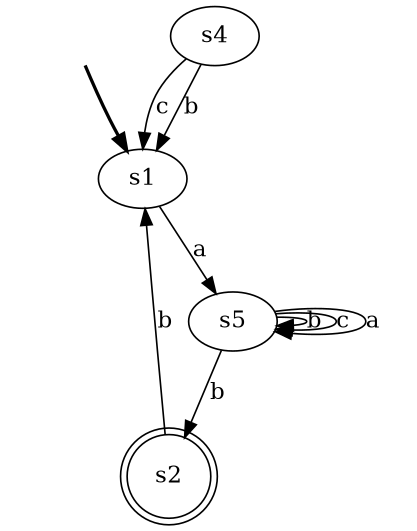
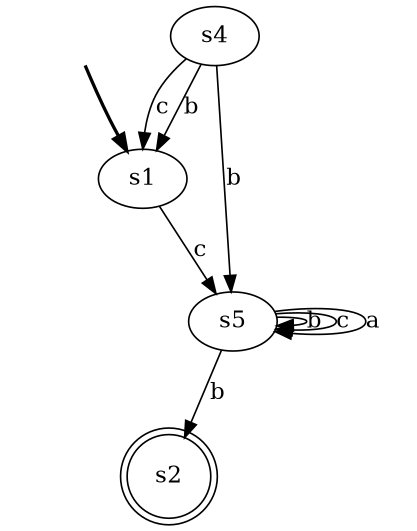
  digraph {
    fakes1 [style=invisible]
    s1 [root=true]
    s5
    s4
    s2 [shape=doublecircle]
    fakes1 -> s1 [style=bold]
-   s1 -> s5 [label=a]
+   s1 -> s5 [label=c]
    s5 -> s5 [label=b]
    s5 -> s5 [label=c]
    s5 -> s5 [label=a]
    s5 -> s2 [label=b]
    s4 -> s1 [label=b]
    s4 -> s1 [label=c]
-   s2 -> s1 [label=b]
+   s4 -> s5 [label=b]
  }
